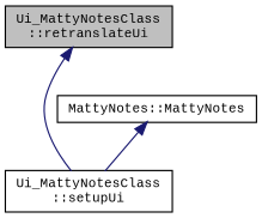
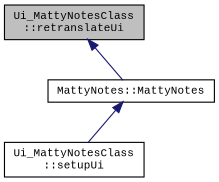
  digraph {
    fontname="Liberation Mono"
    rankdir=TB
    node [color=black fillcolor=white fontname="Liberation Mono" fontsize=10 shape=record style=filled]
    edge [color=midnightblue dir=back fontname="Liberation Mono" fontsize=10 labelfontname=Helvetica labelfontsize=10 style=solid]
    n1 [fillcolor=grey75 fontcolor=black height=0.2 label="Ui_MattyNotesClass\l::retranslateUi" width=0.4]
    n2 [height=0.2 label="Ui_MattyNotesClass\l::setupUi" width=0.4]
    n3 [height=0.2 label="MattyNotes::MattyNotes" width=0.4]
-   n1 -> n2
+   n1 -> n3
    n3 -> n2
  }
